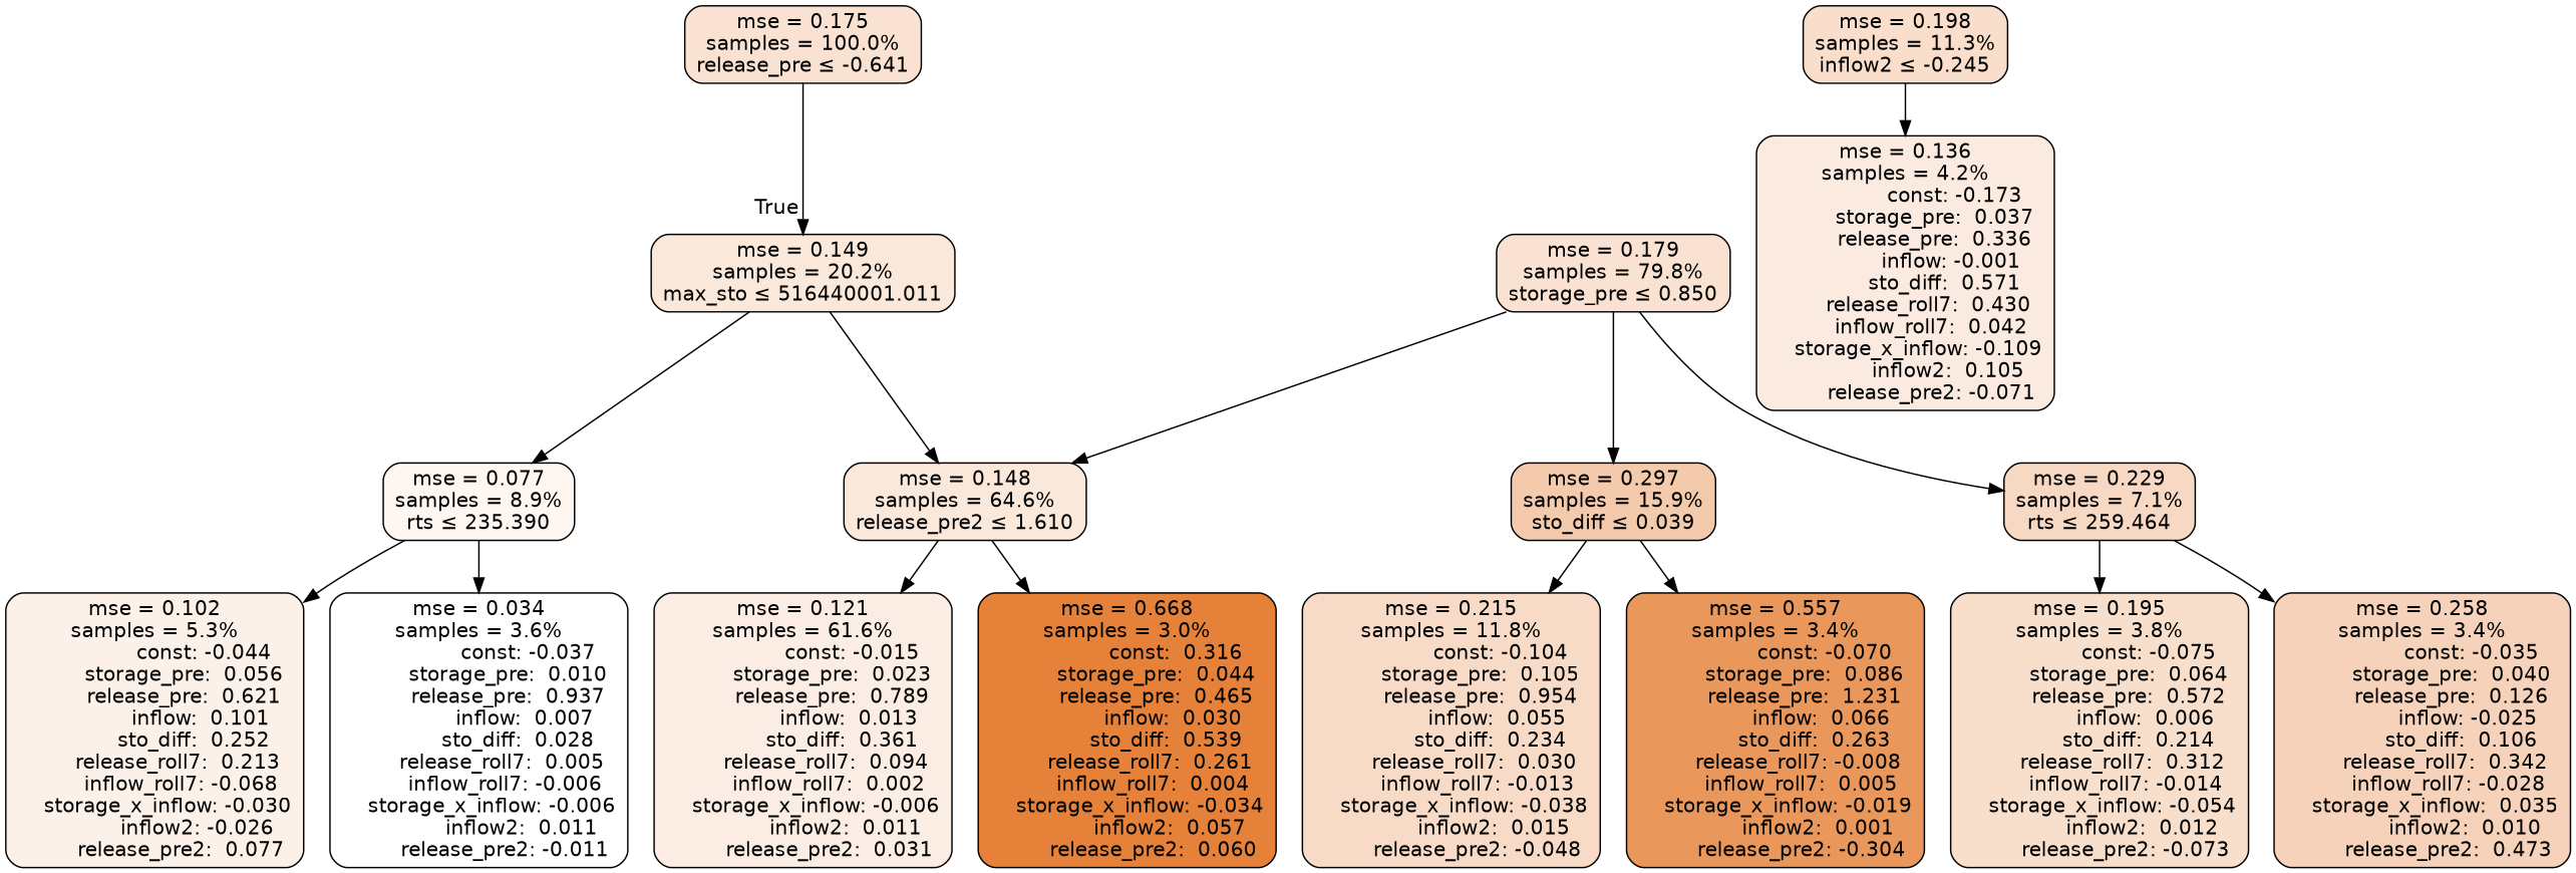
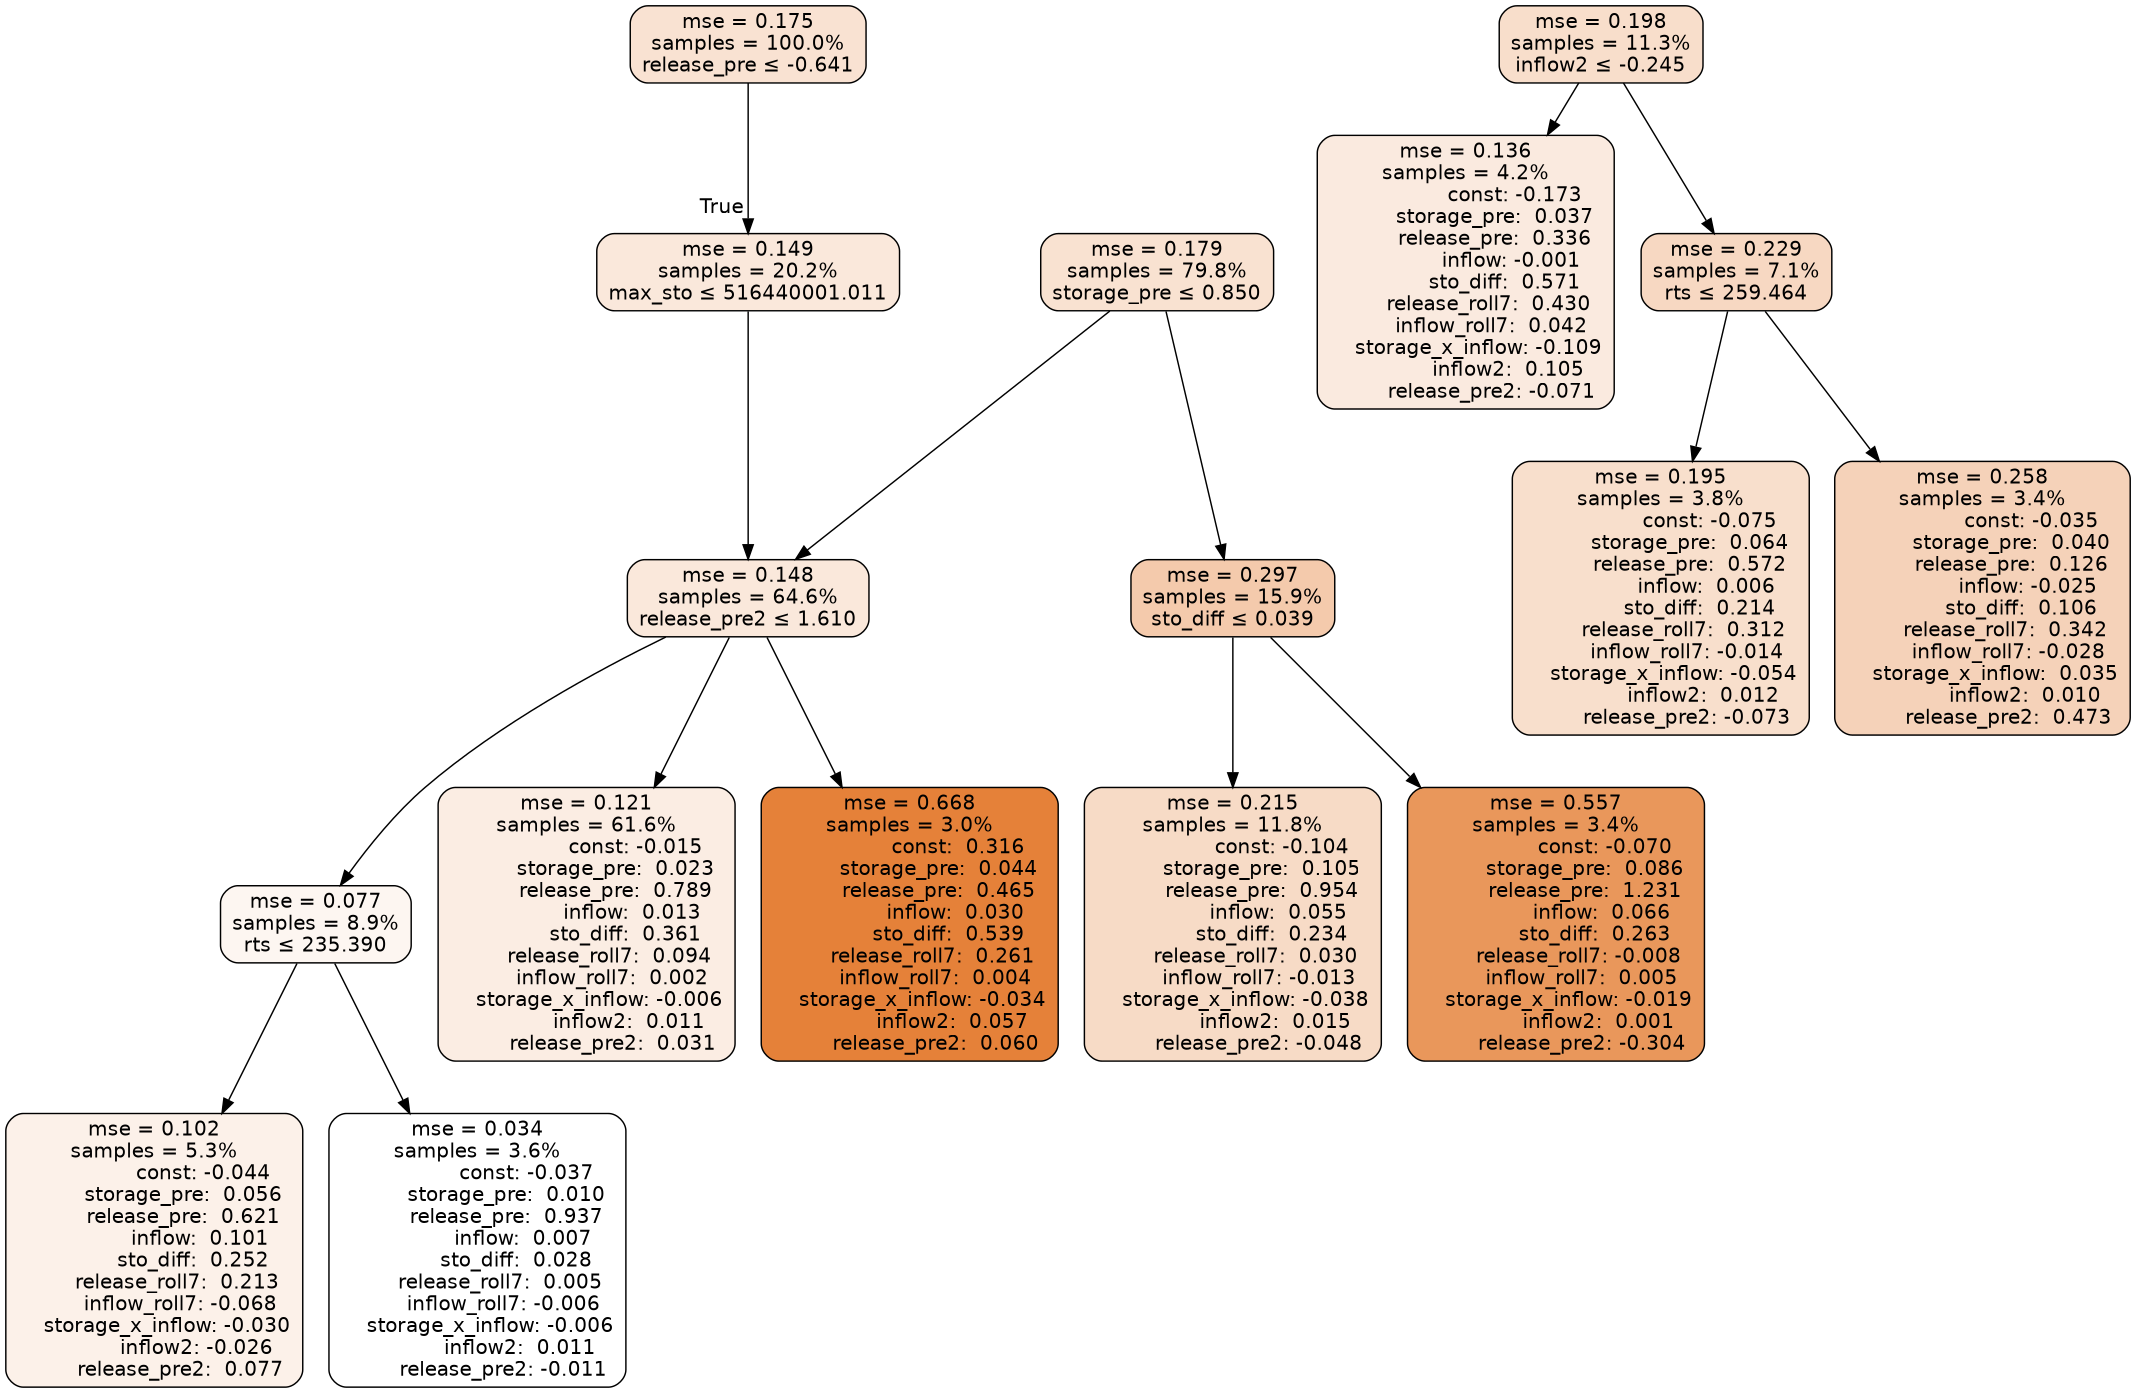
  digraph {
    node [color=black fillcolor="#fae8db" fontname=helvetica shape=rectangle style="filled, rounded"]
    edge [fontname=helvetica]
    n1 [fillcolor="#f9e2d2" label="mse = 0.175\nsamples = 100.0%\nrelease_pre &le; -0.641"]
    n2 [label="mse = 0.149\nsamples = 20.2%\nmax_sto &le; 516440001.011"]
    n3 [fillcolor="#fdf6f1" label="mse = 0.077\nsamples = 8.9%\nrts &le; 235.390"]
    n4 [label="mse = 0.148\nsamples = 64.6%\nrelease_pre2 &le; 1.610"]
    n5 [fillcolor="#f9e2d1" label="mse = 0.179\nsamples = 79.8%\nstorage_pre &le; 0.850"]
    n6 [fillcolor="#f4caac" label="mse = 0.297\nsamples = 15.9%\nsto_diff &le; 0.039"]
    n7 [fillcolor="#fcf1e9" label="mse = 0.102\nsamples = 5.3%\n               const: -0.044\n         storage_pre:  0.056\n         release_pre:  0.621\n              inflow:  0.101\n            sto_diff:  0.252\n       release_roll7:  0.213\n        inflow_roll7: -0.068\n    storage_x_inflow: -0.030\n             inflow2: -0.026\n        release_pre2:  0.077"]
    n8 [fillcolor="#ffffff" label="mse = 0.034\nsamples = 3.6%\n               const: -0.037\n         storage_pre:  0.010\n         release_pre:  0.937\n              inflow:  0.007\n            sto_diff:  0.028\n       release_roll7:  0.005\n        inflow_roll7: -0.006\n    storage_x_inflow: -0.006\n             inflow2:  0.011\n        release_pre2: -0.011"]
    n9 [fillcolor="#f8decb" label="mse = 0.198\nsamples = 11.3%\ninflow2 &le; -0.245"]
    n10 [fillcolor="#faeadf" label="mse = 0.136\nsamples = 4.2%\n               const: -0.173\n         storage_pre:  0.037\n         release_pre:  0.336\n              inflow: -0.001\n            sto_diff:  0.571\n       release_roll7:  0.430\n        inflow_roll7:  0.042\n    storage_x_inflow: -0.109\n             inflow2:  0.105\n        release_pre2: -0.071"]
    n11 [fillcolor="#f7d8c2" label="mse = 0.229\nsamples = 7.1%\nrts &le; 259.464"]
    n12 [fillcolor="#f8dfcc" label="mse = 0.195\nsamples = 3.8%\n               const: -0.075\n         storage_pre:  0.064\n         release_pre:  0.572\n              inflow:  0.006\n            sto_diff:  0.214\n       release_roll7:  0.312\n        inflow_roll7: -0.014\n    storage_x_inflow: -0.054\n             inflow2:  0.012\n        release_pre2: -0.073"]
    n13 [fillcolor="#f5d2b9" label="mse = 0.258\nsamples = 3.4%\n               const: -0.035\n         storage_pre:  0.040\n         release_pre:  0.126\n              inflow: -0.025\n            sto_diff:  0.106\n       release_roll7:  0.342\n        inflow_roll7: -0.028\n    storage_x_inflow:  0.035\n             inflow2:  0.010\n        release_pre2:  0.473"]
    n14 [fillcolor="#fbede3" label="mse = 0.121\nsamples = 61.6%\n               const: -0.015\n         storage_pre:  0.023\n         release_pre:  0.789\n              inflow:  0.013\n            sto_diff:  0.361\n       release_roll7:  0.094\n        inflow_roll7:  0.002\n    storage_x_inflow: -0.006\n             inflow2:  0.011\n        release_pre2:  0.031"]
    n15 [fillcolor="#e58139" label="mse = 0.668\nsamples = 3.0%\n               const:  0.316\n         storage_pre:  0.044\n         release_pre:  0.465\n              inflow:  0.030\n            sto_diff:  0.539\n       release_roll7:  0.261\n        inflow_roll7:  0.004\n    storage_x_inflow: -0.034\n             inflow2:  0.057\n        release_pre2:  0.060"]
    n16 [fillcolor="#f7dbc6" label="mse = 0.215\nsamples = 11.8%\n               const: -0.104\n         storage_pre:  0.105\n         release_pre:  0.954\n              inflow:  0.055\n            sto_diff:  0.234\n       release_roll7:  0.030\n        inflow_roll7: -0.013\n    storage_x_inflow: -0.038\n             inflow2:  0.015\n        release_pre2: -0.048"]
    n17 [fillcolor="#e9975b" label="mse = 0.557\nsamples = 3.4%\n               const: -0.070\n         storage_pre:  0.086\n         release_pre:  1.231\n              inflow:  0.066\n            sto_diff:  0.263\n       release_roll7: -0.008\n        inflow_roll7:  0.005\n    storage_x_inflow: -0.019\n             inflow2:  0.001\n        release_pre2: -0.304"]
    n1 -> n2 [headlabel=True labelangle=45 labeldistance=2.5]
-   n2 -> n3
+   n4 -> n3
    n2 -> n4
    n3 -> n7
    n3 -> n8
    n4 -> n14
    n4 -> n15
    n5 -> n4
    n5 -> n6
    n6 -> n16
    n6 -> n17
    n9 -> n10
-   n5 -> n11
+   n9 -> n11
    n11 -> n12
    n11 -> n13
  }
